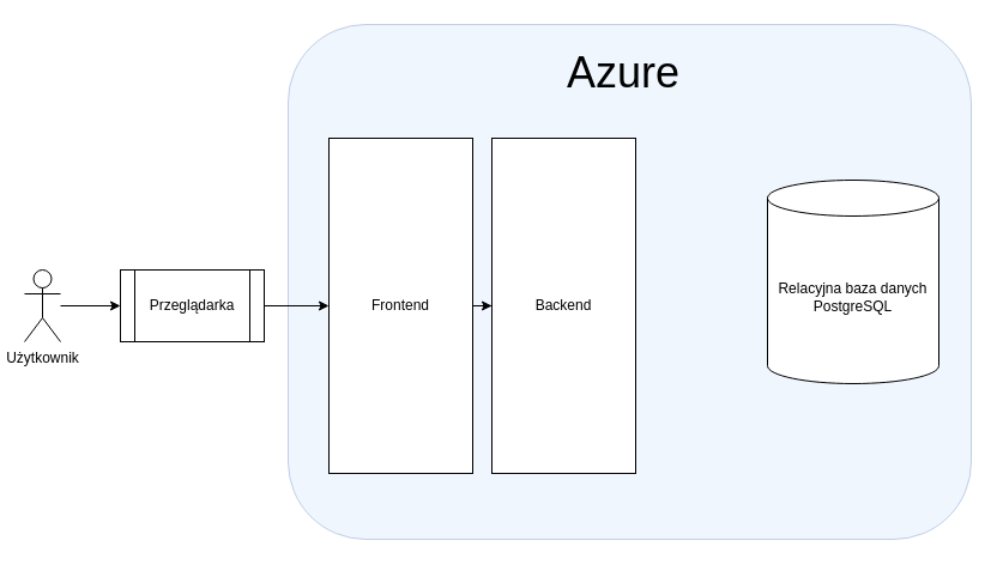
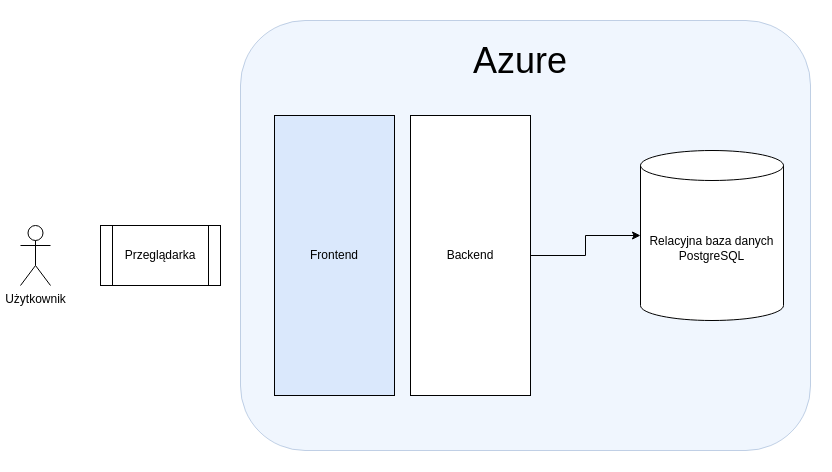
  <mxCell id="0" />
  <mxCell id="1" parent="0" />
  <mxCell id="2" value="" style="rounded=1;whiteSpace=wrap;html=1;opacity=40;fillColor=#dae8fc;strokeColor=#6c8ebf;" vertex="1" parent="1"><mxGeometry x="240" y="20" width="570" height="430" as="geometry" /></mxCell>
  <mxCell id="3" value="&lt;font style=&quot;font-size: 36px;&quot;&gt;Azure&lt;/font&gt;" style="text;html=1;align=center;verticalAlign=middle;whiteSpace=wrap;rounded=0;" vertex="1" parent="1"><mxGeometry x="457" y="40" width="126" height="40" as="geometry" /></mxCell>
- <mxCell id="4" style="edgeStyle=orthogonalEdgeStyle;rounded=0;orthogonalLoop=1;jettySize=auto;html=1;entryX=0;entryY=0.5;entryDx=0;entryDy=0;" edge="1" parent="1" source="5" target="7"><mxGeometry relative="1" as="geometry" /></mxCell>
- <mxCell id="5" value="Frontend" style="rounded=0;whiteSpace=wrap;html=1;" vertex="1" parent="1"><mxGeometry x="274" y="115" width="120" height="280" as="geometry" /></mxCell>
+ <mxCell id="5" value="Frontend" style="rounded=0;whiteSpace=wrap;html=1;fillColor=#dae8fc;" vertex="1" parent="1"><mxGeometry x="274" y="115" width="120" height="280" as="geometry" /></mxCell>
  <mxCell id="6" value="Użytkownik" style="shape=umlActor;verticalLabelPosition=bottom;verticalAlign=top;html=1;outlineConnect=0;" vertex="1" parent="1"><mxGeometry x="20" y="225" width="30" height="60" as="geometry" /></mxCell>
  <mxCell id="7" value="Backend" style="rounded=0;whiteSpace=wrap;html=1;" vertex="1" parent="1"><mxGeometry x="410" y="115" width="120" height="280" as="geometry" /></mxCell>
  <mxCell id="8" value="Relacyjna baza danych PostgreSQL" style="shape=cylinder3;whiteSpace=wrap;html=1;boundedLbl=1;backgroundOutline=1;size=15;" vertex="1" parent="1"><mxGeometry x="640" y="150" width="143" height="170" as="geometry" /></mxCell>
- <mxCell id="10" value="" style="edgeStyle=orthogonalEdgeStyle;rounded=0;orthogonalLoop=1;jettySize=auto;html=1;" edge="1" parent="1" source="6" target="12"><mxGeometry relative="1" as="geometry"><mxPoint x="50" y="255" as="sourcePoint" /><mxPoint x="222" y="255" as="targetPoint" /></mxGeometry></mxCell>
- <mxCell id="11" style="edgeStyle=orthogonalEdgeStyle;rounded=0;orthogonalLoop=1;jettySize=auto;html=1;entryX=0;entryY=0.5;entryDx=0;entryDy=0;" edge="1" parent="1" source="12" target="5"><mxGeometry relative="1" as="geometry" /></mxCell>
+ <mxCell id="9" style="edgeStyle=orthogonalEdgeStyle;rounded=0;orthogonalLoop=1;jettySize=auto;html=1;entryX=0;entryY=0.5;entryDx=0;entryDy=0;entryPerimeter=0;" edge="1" parent="1" source="7" target="8"><mxGeometry relative="1" as="geometry" /></mxCell>
  <mxCell id="12" value="Przeglądarka" style="shape=process;whiteSpace=wrap;html=1;backgroundOutline=1;" vertex="1" parent="1"><mxGeometry x="100" y="225" width="120" height="60" as="geometry" /></mxCell>
